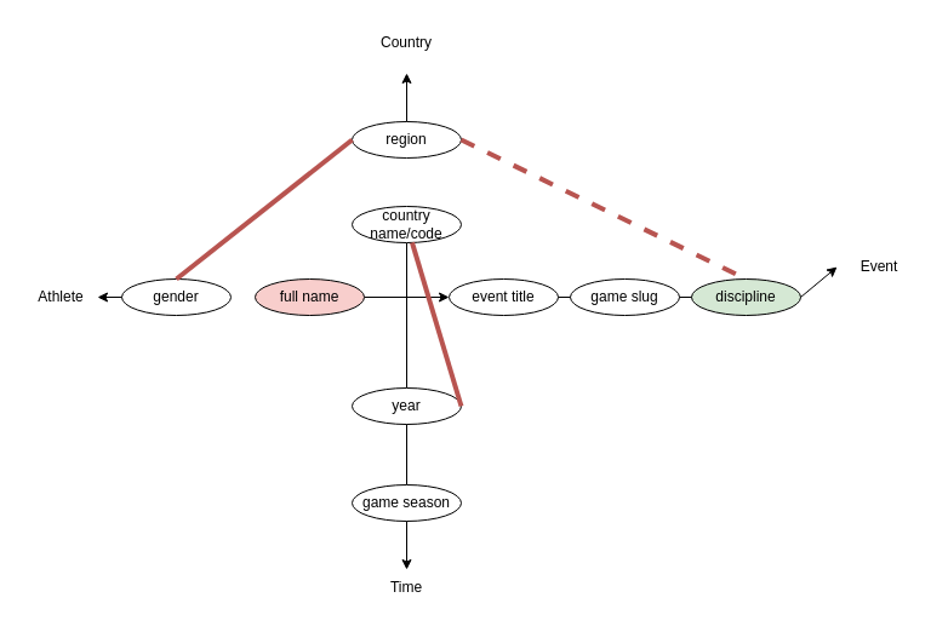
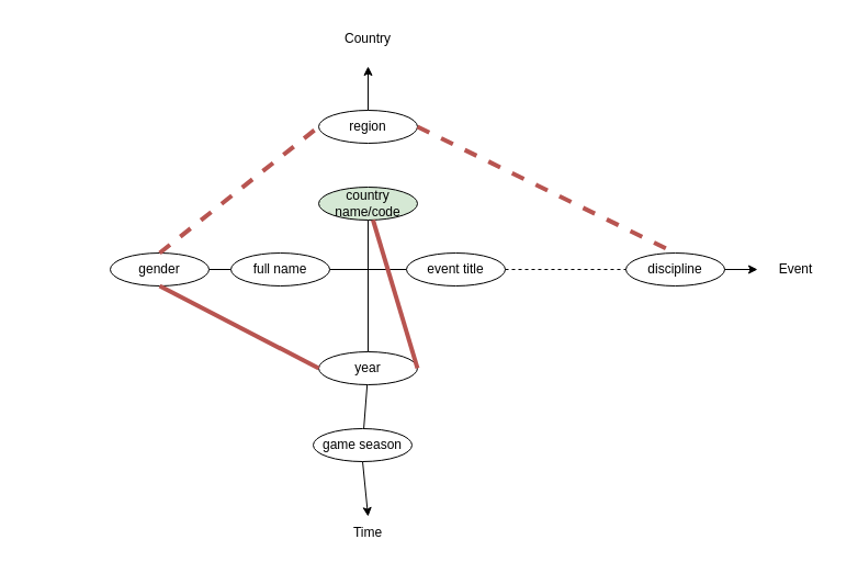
  <mxCell id="0" />
  <mxCell id="1" parent="0" />
- <mxCell id="2" value="" style="endArrow=classic;html=1;rounded=0;" parent="1" source="15" target="3" edge="1"><mxGeometry width="50" height="50" relative="1" as="geometry"><mxPoint x="80" y="245" as="sourcePoint" /><mxPoint x="690" y="240" as="targetPoint" /></mxGeometry></mxCell>
+ <mxCell id="2" value="" style="endArrow=none;html=1;rounded=0;" parent="1" source="15" target="3" edge="1"><mxGeometry width="50" height="50" relative="1" as="geometry"><mxPoint x="80" y="245" as="sourcePoint" /><mxPoint x="690" y="240" as="targetPoint" /></mxGeometry></mxCell>
  <mxCell id="3" value="event title" style="ellipse;whiteSpace=wrap;html=1;" parent="1" vertex="1"><mxGeometry x="370" y="230" width="90" height="30" as="geometry" /></mxCell>
- <mxCell id="4" value="discipline" style="ellipse;whiteSpace=wrap;html=1;fillColor=#d5e8d4;" parent="1" vertex="1"><mxGeometry x="570" y="230" width="90" height="30" as="geometry" /></mxCell>
- <mxCell id="5" value="" style="endArrow=none;html=1;rounded=0;" parent="1" source="3" target="4" edge="1"><mxGeometry width="50" height="50" relative="1" as="geometry"><mxPoint x="460" y="244" as="sourcePoint" /><mxPoint x="690" y="240" as="targetPoint" /></mxGeometry></mxCell>
- <mxCell id="6" value="game slug" style="ellipse;whiteSpace=wrap;html=1;" parent="1" vertex="1"><mxGeometry x="470" y="230" width="90" height="30" as="geometry" /></mxCell>
+ <mxCell id="4" value="discipline" style="ellipse;whiteSpace=wrap;html=1;" parent="1" vertex="1"><mxGeometry x="570" y="230" width="90" height="30" as="geometry" /></mxCell>
+ <mxCell id="5" value="" style="endArrow=none;html=1;rounded=0;dashed=1;" parent="1" source="3" target="4" edge="1"><mxGeometry width="50" height="50" relative="1" as="geometry"><mxPoint x="460" y="244" as="sourcePoint" /><mxPoint x="690" y="240" as="targetPoint" /></mxGeometry></mxCell>
  <mxCell id="7" value="" style="endArrow=none;html=1;rounded=0;" parent="1" target="8" edge="1"><mxGeometry width="50" height="50" relative="1" as="geometry"><mxPoint x="335" y="260" as="sourcePoint" /><mxPoint x="340" y="-80" as="targetPoint" /></mxGeometry></mxCell>
- <mxCell id="8" value="country name/code" style="ellipse;whiteSpace=wrap;html=1;" parent="1" vertex="1"><mxGeometry x="290" y="170" width="90" height="30" as="geometry" /></mxCell>
+ <mxCell id="8" value="country name/code" style="ellipse;whiteSpace=wrap;html=1;fillColor=#d5e8d4;" parent="1" vertex="1"><mxGeometry x="290" y="170" width="90" height="30" as="geometry" /></mxCell>
  <mxCell id="9" value="region" style="ellipse;whiteSpace=wrap;html=1;" parent="1" vertex="1"><mxGeometry x="290" y="100" width="90" height="30" as="geometry" /></mxCell>
  <mxCell id="10" value="" style="endArrow=none;html=1;rounded=0;" parent="1" target="11" edge="1"><mxGeometry width="50" height="50" relative="1" as="geometry"><mxPoint x="335" y="250" as="sourcePoint" /><mxPoint x="340" y="550" as="targetPoint" /></mxGeometry></mxCell>
  <mxCell id="11" value="year" style="ellipse;whiteSpace=wrap;html=1;" parent="1" vertex="1"><mxGeometry x="290" y="320" width="90" height="30" as="geometry" /></mxCell>
  <mxCell id="12" value="" style="endArrow=none;html=1;rounded=0;" parent="1" source="11" target="13" edge="1"><mxGeometry width="50" height="50" relative="1" as="geometry"><mxPoint x="335" y="310" as="sourcePoint" /><mxPoint x="335" y="550" as="targetPoint" /></mxGeometry></mxCell>
- <mxCell id="13" value="game season" style="ellipse;whiteSpace=wrap;html=1;" parent="1" vertex="1"><mxGeometry x="290" y="400" width="90" height="30" as="geometry" /></mxCell>
- <mxCell id="15" value="full name" style="ellipse;whiteSpace=wrap;html=1;fillColor=#f8cecc;" parent="1" vertex="1"><mxGeometry x="210" y="230" width="90" height="30" as="geometry" /></mxCell>
+ <mxCell id="13" value="game season" style="ellipse;whiteSpace=wrap;html=1;" parent="1" vertex="1"><mxGeometry x="285" y="390" width="90" height="30" as="geometry" /></mxCell>
+ <mxCell id="14" value="" style="endArrow=none;html=1;rounded=0;" parent="1" source="16" target="15" edge="1"><mxGeometry width="50" height="50" relative="1" as="geometry"><mxPoint x="80" y="245" as="sourcePoint" /><mxPoint x="370" y="245" as="targetPoint" /></mxGeometry></mxCell>
+ <mxCell id="15" value="full name" style="ellipse;whiteSpace=wrap;html=1;" parent="1" vertex="1"><mxGeometry x="210" y="230" width="90" height="30" as="geometry" /></mxCell>
  <mxCell id="16" value="gender" style="ellipse;whiteSpace=wrap;html=1;" parent="1" vertex="1"><mxGeometry x="100" y="230" width="90" height="30" as="geometry" /></mxCell>
- <mxCell id="17" value="Athlete" style="text;html=1;align=center;verticalAlign=middle;whiteSpace=wrap;rounded=0;" parent="1" vertex="1"><mxGeometry y="230" width="60" height="30" as="geometry" x="20" /></mxCell>
  <mxCell id="18" value="Time" style="text;html=1;align=center;verticalAlign=middle;whiteSpace=wrap;rounded=0;" parent="1" vertex="1"><mxGeometry x="305" y="470" width="60" height="30" as="geometry" /></mxCell>
- <mxCell id="19" value="Event" style="text;html=1;align=center;verticalAlign=middle;whiteSpace=wrap;rounded=0;" parent="1" vertex="1"><mxGeometry x="690" y="205" width="70" height="30" as="geometry" /></mxCell>
+ <mxCell id="19" value="Event" style="text;html=1;align=center;verticalAlign=middle;whiteSpace=wrap;rounded=0;" parent="1" vertex="1"><mxGeometry x="690" y="230" width="70" height="30" as="geometry" /></mxCell>
  <mxCell id="20" value="" style="endArrow=classic;html=1;rounded=0;exitX=1;exitY=0.5;exitDx=0;exitDy=0;entryX=0;entryY=0.5;entryDx=0;entryDy=0;" parent="1" source="4" target="19" edge="1"><mxGeometry width="50" height="50" relative="1" as="geometry"><mxPoint x="760" y="245" as="sourcePoint" /><mxPoint x="470" y="200" as="targetPoint" /></mxGeometry></mxCell>
  <mxCell id="21" value="Country" style="text;html=1;align=center;verticalAlign=middle;whiteSpace=wrap;rounded=0;" parent="1" vertex="1"><mxGeometry x="305" y="20" width="60" height="30" as="geometry" /></mxCell>
  <mxCell id="22" value="" style="endArrow=classic;html=1;rounded=0;exitX=0.5;exitY=0;exitDx=0;exitDy=0;" parent="1" source="9" edge="1"><mxGeometry width="50" height="50" relative="1" as="geometry"><mxPoint x="335" y="30" as="sourcePoint" /><mxPoint x="335" y="60" as="targetPoint" /></mxGeometry></mxCell>
  <mxCell id="23" value="" style="endArrow=classic;html=1;rounded=0;exitX=0.5;exitY=1;exitDx=0;exitDy=0;entryX=0.5;entryY=0;entryDx=0;entryDy=0;" parent="1" source="13" target="18" edge="1"><mxGeometry width="50" height="50" relative="1" as="geometry"><mxPoint x="420" y="250" as="sourcePoint" /><mxPoint x="470" y="200" as="targetPoint" /></mxGeometry></mxCell>
- <mxCell id="24" value="" style="endArrow=classic;html=1;rounded=0;exitX=0;exitY=0.5;exitDx=0;exitDy=0;entryX=1;entryY=0.5;entryDx=0;entryDy=0;" parent="1" source="16" target="17" edge="1"><mxGeometry width="50" height="50" relative="1" as="geometry"><mxPoint x="420" y="250" as="sourcePoint" /><mxPoint x="470" y="200" as="targetPoint" /></mxGeometry></mxCell>
  <mxCell id="25" value="" style="endArrow=none;html=1;rounded=0;strokeWidth=4;fillColor=#f8cecc;strokeColor=#b85450;exitX=1;exitY=0.5;exitDx=0;exitDy=0;" edge="1" parent="1" source="11" target="8"><mxGeometry width="50" height="50" relative="1" as="geometry"><mxPoint x="420" y="250" as="sourcePoint" /><mxPoint x="470" y="200" as="targetPoint" /></mxGeometry></mxCell>
- <mxCell id="27" value="" style="endArrow=none;html=1;rounded=0;strokeWidth=4;fillColor=#f8cecc;strokeColor=#b85450;exitX=0.5;exitY=0;exitDx=0;exitDy=0;entryX=0;entryY=0.5;entryDx=0;entryDy=0;" edge="1" parent="1" source="16" target="9"><mxGeometry width="50" height="50" relative="1" as="geometry"><mxPoint x="400" y="355" as="sourcePoint" /><mxPoint x="635" y="280" as="targetPoint" /></mxGeometry></mxCell>
+ <mxCell id="26" value="" style="endArrow=none;html=1;rounded=0;strokeWidth=4;fillColor=#f8cecc;strokeColor=#b85450;exitX=0;exitY=0.5;exitDx=0;exitDy=0;entryX=0.5;entryY=1;entryDx=0;entryDy=0;" edge="1" parent="1" source="11" target="16"><mxGeometry width="50" height="50" relative="1" as="geometry"><mxPoint x="390" y="345" as="sourcePoint" /><mxPoint x="625" y="270" as="targetPoint" /></mxGeometry></mxCell>
+ <mxCell id="27" value="" style="endArrow=none;html=1;rounded=0;strokeWidth=4;fillColor=#f8cecc;strokeColor=#b85450;exitX=0.5;exitY=0;exitDx=0;exitDy=0;entryX=0;entryY=0.5;entryDx=0;entryDy=0;dashed=1;" edge="1" parent="1" source="16" target="9"><mxGeometry width="50" height="50" relative="1" as="geometry"><mxPoint x="400" y="355" as="sourcePoint" /><mxPoint x="635" y="280" as="targetPoint" /></mxGeometry></mxCell>
  <mxCell id="28" value="" style="endArrow=none;html=1;rounded=0;strokeWidth=4;fillColor=#f8cecc;strokeColor=#b85450;exitX=1;exitY=0.5;exitDx=0;exitDy=0;entryX=0.5;entryY=0;entryDx=0;entryDy=0;dashed=1;" edge="1" parent="1" source="9" target="4"><mxGeometry width="50" height="50" relative="1" as="geometry"><mxPoint x="410" y="365" as="sourcePoint" /><mxPoint x="645" y="290" as="targetPoint" /></mxGeometry></mxCell>
